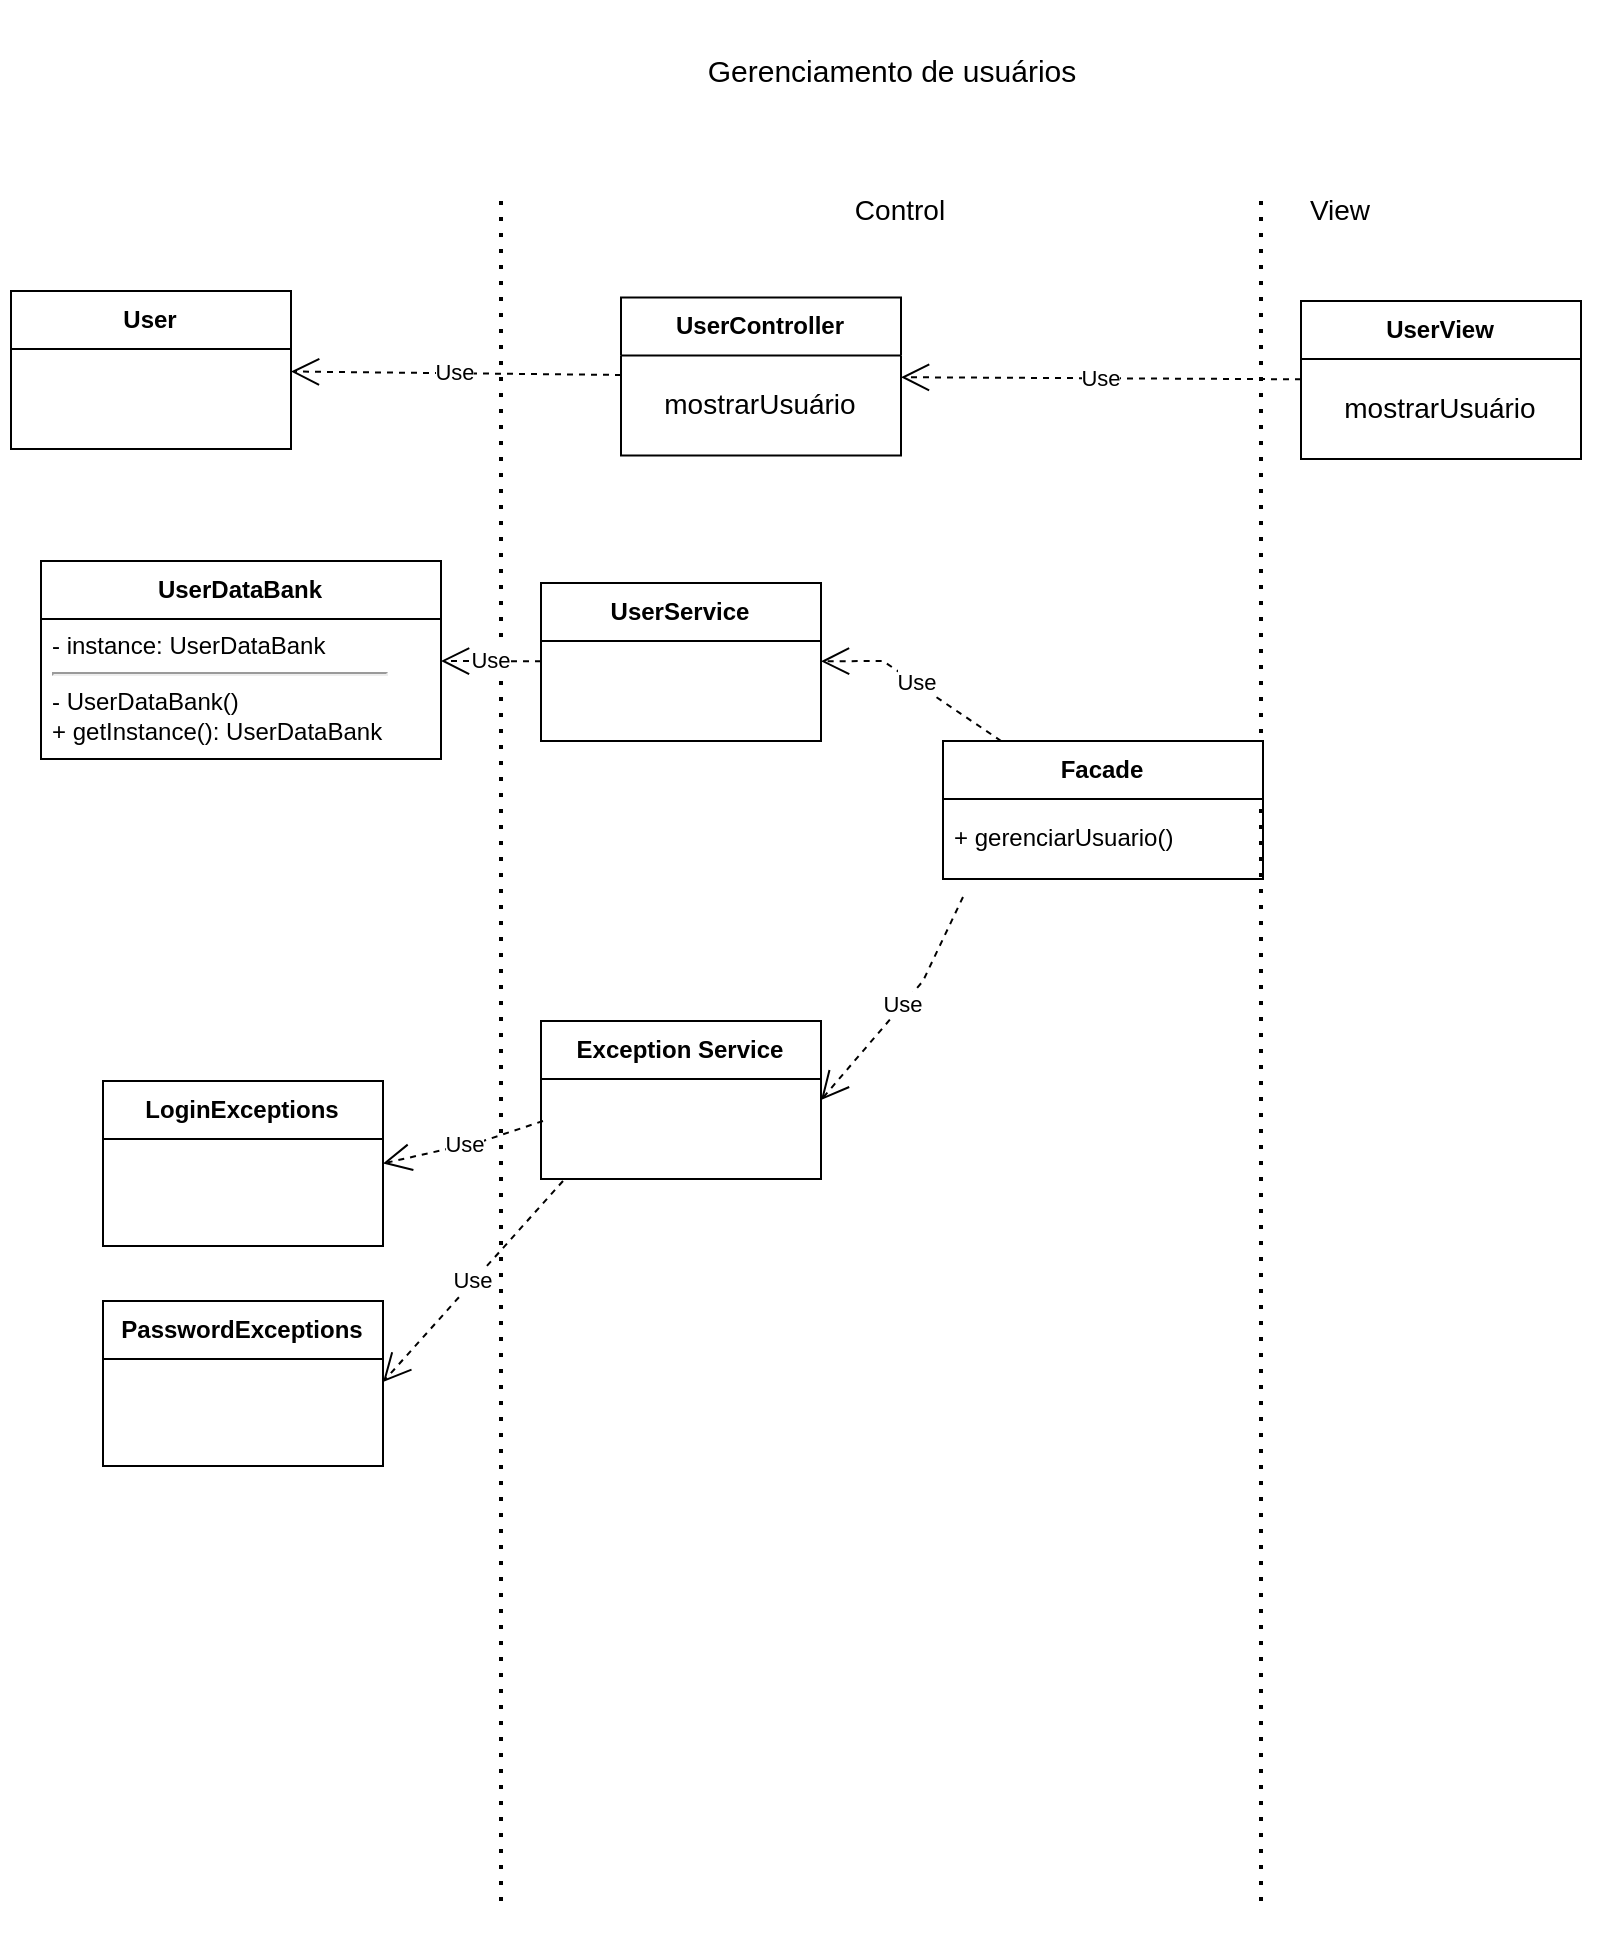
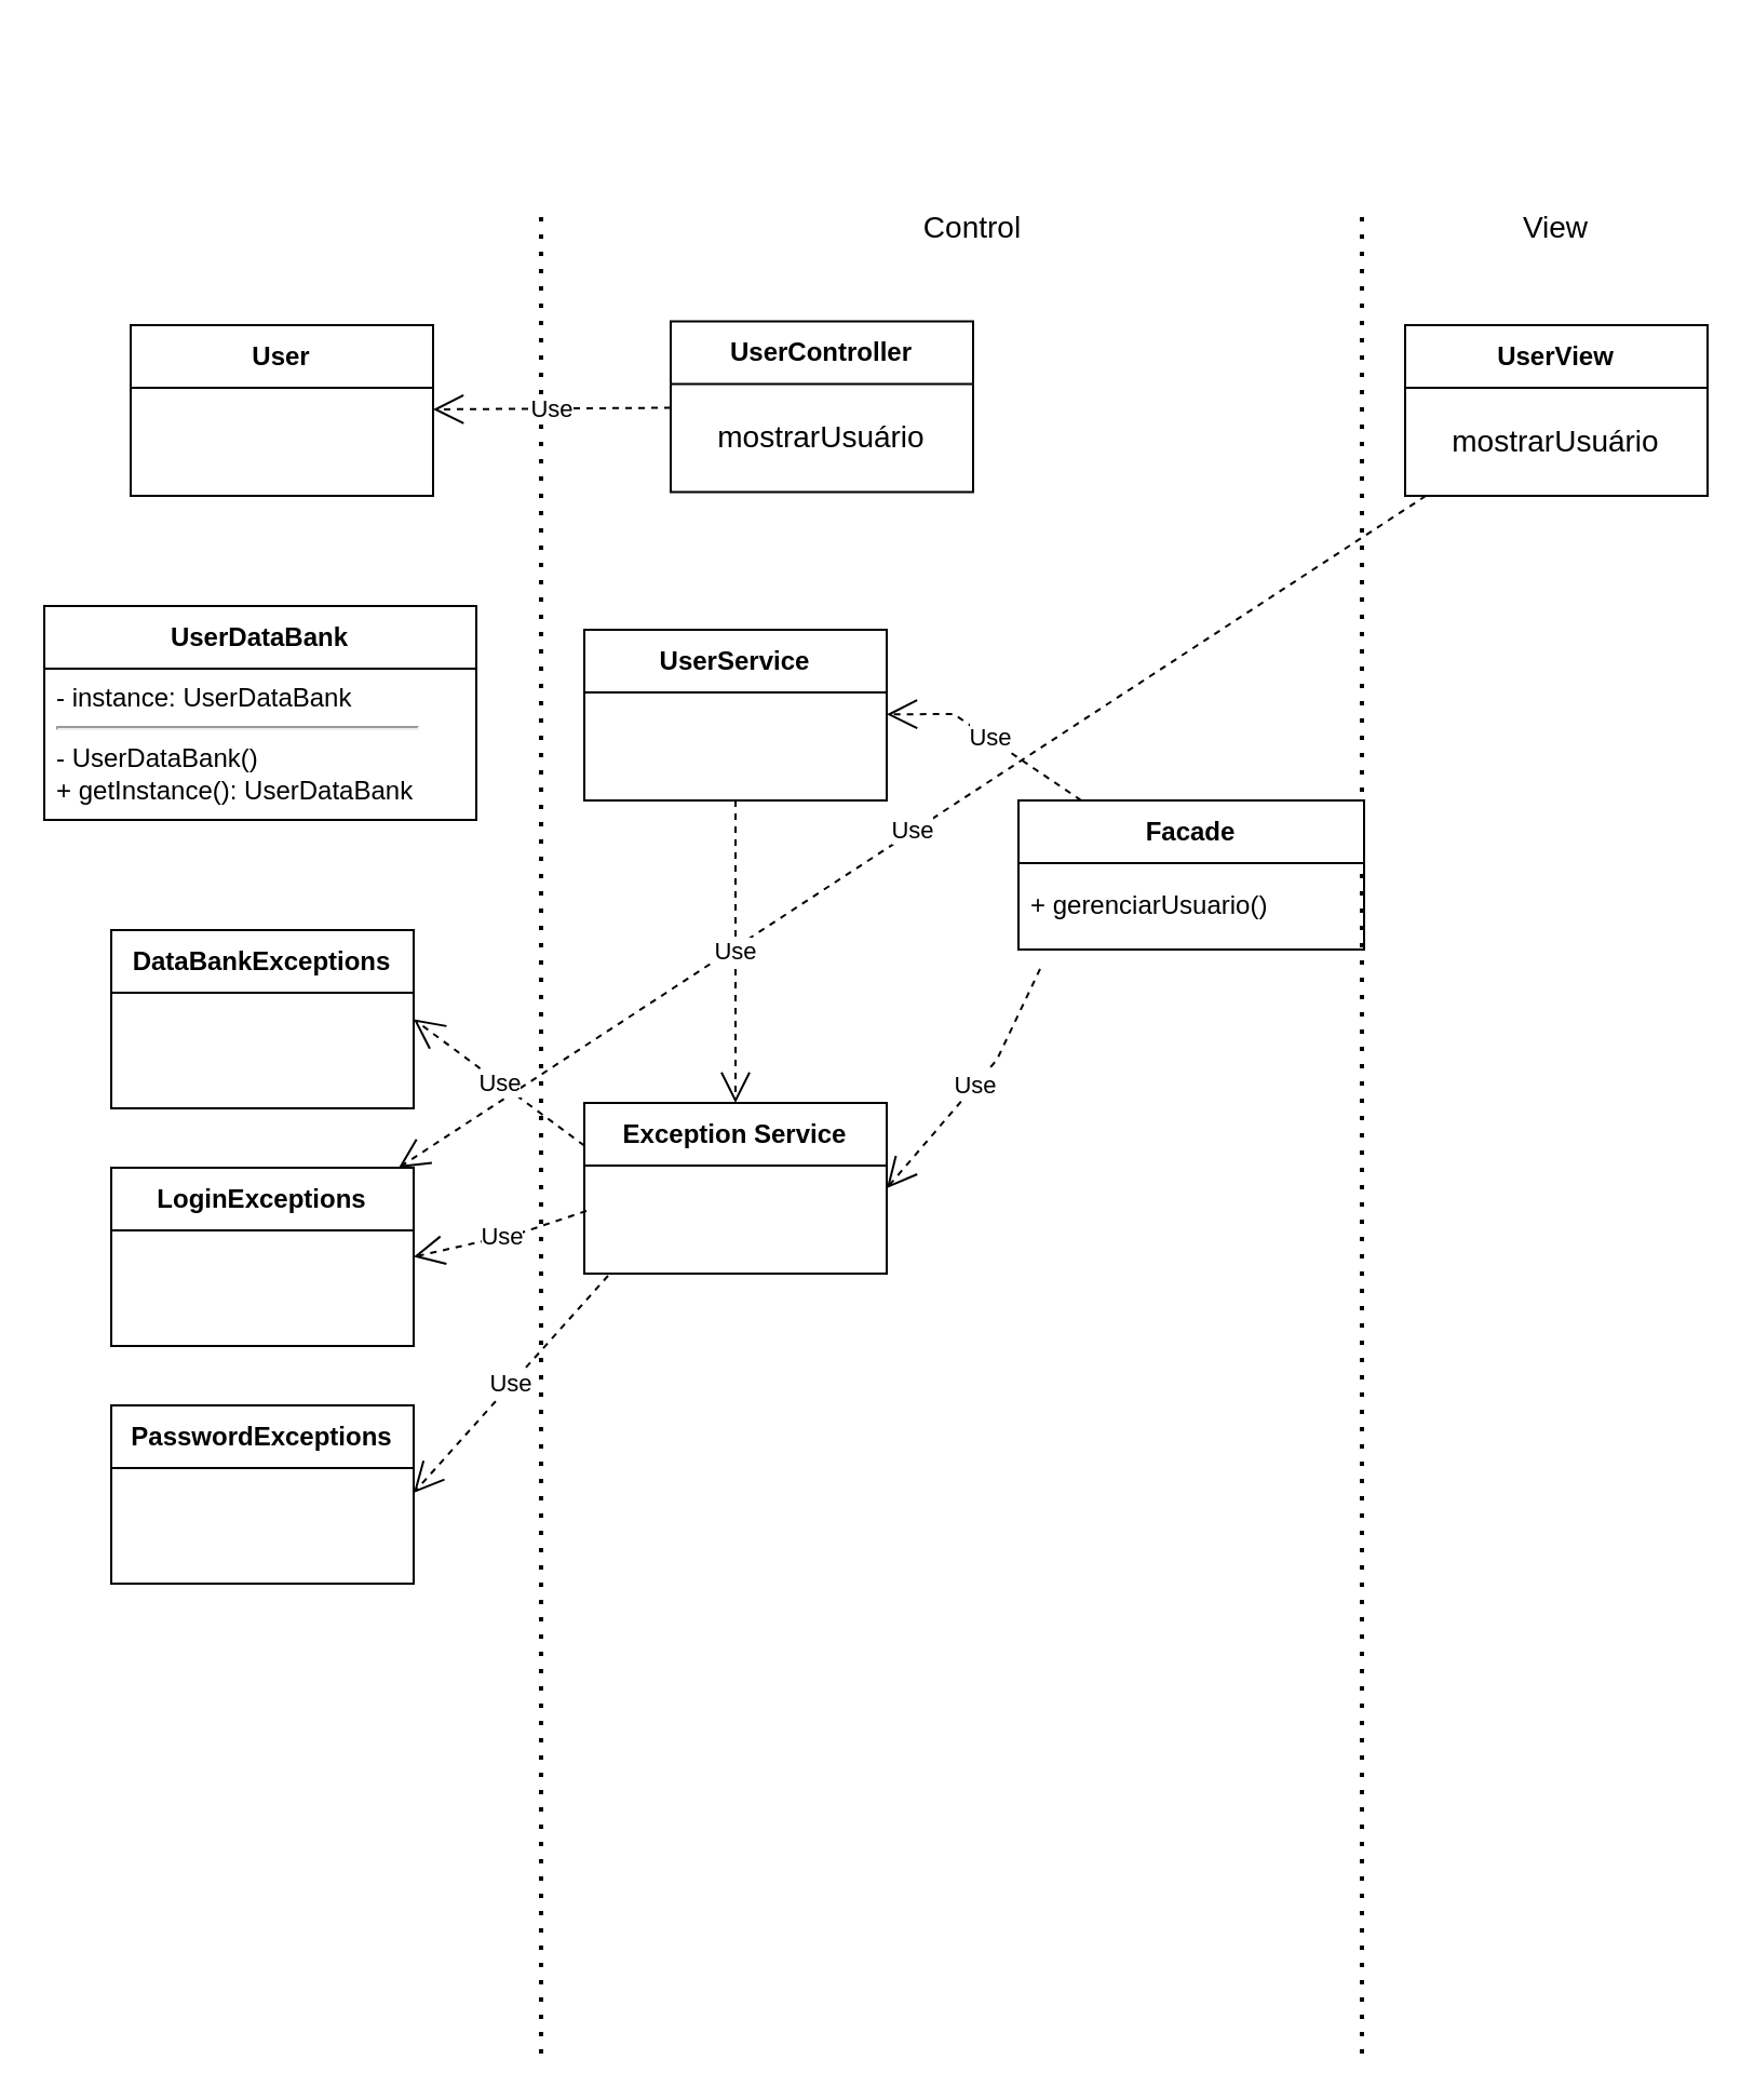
  <mxCell id="0" />
  <mxCell id="1" parent="0" />
- <mxCell id="2" value="User" style="swimlane;fontStyle=1;align=center;verticalAlign=middle;childLayout=stackLayout;horizontal=1;startSize=29;horizontalStack=0;resizeParent=1;resizeParentMax=0;resizeLast=0;collapsible=0;marginBottom=0;html=1;whiteSpace=wrap;" parent="1" vertex="1"><mxGeometry x="5" y="145" width="140" height="79" as="geometry" /></mxCell>
+ <mxCell id="2" value="User" style="swimlane;fontStyle=1;align=center;verticalAlign=middle;childLayout=stackLayout;horizontal=1;startSize=29;horizontalStack=0;resizeParent=1;resizeParentMax=0;resizeLast=0;collapsible=0;marginBottom=0;html=1;whiteSpace=wrap;" parent="1" vertex="1"><mxGeometry x="60" y="150" width="140" height="79" as="geometry" /></mxCell>
  <mxCell id="3" value="UserView" style="swimlane;fontStyle=1;align=center;verticalAlign=middle;childLayout=stackLayout;horizontal=1;startSize=29;horizontalStack=0;resizeParent=1;resizeParentMax=0;resizeLast=0;collapsible=0;marginBottom=0;html=1;whiteSpace=wrap;" parent="1" vertex="1"><mxGeometry x="650" y="150" width="140" height="79" as="geometry" /></mxCell>
  <mxCell id="4" value="mostrarUsuário" style="text;html=1;align=center;verticalAlign=middle;whiteSpace=wrap;rounded=0;fontSize=14;" parent="3" vertex="1"><mxGeometry y="29" width="140" height="50" as="geometry" /></mxCell>
  <mxCell id="5" value="UserDataBank" style="swimlane;fontStyle=1;align=center;verticalAlign=middle;childLayout=stackLayout;horizontal=1;startSize=29;horizontalStack=0;resizeParent=1;resizeParentMax=0;resizeLast=0;collapsible=0;marginBottom=0;html=1;whiteSpace=wrap;" parent="1" vertex="1"><mxGeometry x="20" y="280" width="200" height="99" as="geometry" /></mxCell>
  <mxCell id="6" value="- instance: UserDataBank&amp;nbsp;&lt;hr&gt;- UserDataBank()&lt;br&gt;+ getInstance(): UserDataBank&amp;nbsp;" style="text;html=1;align=left;verticalAlign=middle;spacingLeft=4;resizable=0;points=[];autosize=1;strokeColor=none;fillColor=none;" parent="5" vertex="1"><mxGeometry y="29" width="200" height="70" as="geometry" /></mxCell>
  <mxCell id="7" value="UserService" style="swimlane;fontStyle=1;align=center;verticalAlign=middle;childLayout=stackLayout;horizontal=1;startSize=29;horizontalStack=0;resizeParent=1;resizeParentMax=0;resizeLast=0;collapsible=0;marginBottom=0;html=1;whiteSpace=wrap;" parent="1" vertex="1"><mxGeometry x="270" y="291" width="140" height="79" as="geometry" /></mxCell>
  <mxCell id="8" value="UserController" style="swimlane;fontStyle=1;align=center;verticalAlign=middle;childLayout=stackLayout;horizontal=1;startSize=29;horizontalStack=0;resizeParent=1;resizeParentMax=0;resizeLast=0;collapsible=0;marginBottom=0;html=1;whiteSpace=wrap;" parent="1" vertex="1"><mxGeometry x="310" y="148.25" width="140" height="79" as="geometry" /></mxCell>
  <mxCell id="9" value="mostrarUsuário" style="text;html=1;align=center;verticalAlign=middle;whiteSpace=wrap;rounded=0;fontSize=14;" parent="8" vertex="1"><mxGeometry y="29" width="140" height="50" as="geometry" /></mxCell>
- <mxCell id="10" value="Gerenciamento de usuários" style="text;html=1;align=center;verticalAlign=middle;whiteSpace=wrap;rounded=0;fontSize=15;" parent="1" vertex="1"><mxGeometry x="336" y="20" width="220" height="30" as="geometry" /></mxCell>
  <mxCell id="11" value="Control" style="text;html=1;align=center;verticalAlign=middle;whiteSpace=wrap;rounded=0;fontSize=14;" parent="1" vertex="1"><mxGeometry x="420" y="90" width="60" height="30" as="geometry" /></mxCell>
- <mxCell id="12" value="View" style="text;html=1;align=center;verticalAlign=middle;whiteSpace=wrap;rounded=0;fontSize=14;" parent="1" vertex="1"><mxGeometry x="640" y="90" width="60" height="30" as="geometry" /></mxCell>
+ <mxCell id="12" value="View" style="text;html=1;align=center;verticalAlign=middle;whiteSpace=wrap;rounded=0;fontSize=14;" parent="1" vertex="1"><mxGeometry x="690" y="90" width="60" height="30" as="geometry" /></mxCell>
  <mxCell id="13" value="LoginExceptions" style="swimlane;fontStyle=1;align=center;verticalAlign=middle;childLayout=stackLayout;horizontal=1;startSize=29;horizontalStack=0;resizeParent=1;resizeParentMax=0;resizeLast=0;collapsible=0;marginBottom=0;html=1;whiteSpace=wrap;" parent="1" vertex="1"><mxGeometry x="51" y="540" width="140" height="82.5" as="geometry" /></mxCell>
  <mxCell id="14" value="PasswordExceptions" style="swimlane;fontStyle=1;align=center;verticalAlign=middle;childLayout=stackLayout;horizontal=1;startSize=29;horizontalStack=0;resizeParent=1;resizeParentMax=0;resizeLast=0;collapsible=0;marginBottom=0;html=1;whiteSpace=wrap;" parent="1" vertex="1"><mxGeometry x="51" y="650" width="140" height="82.5" as="geometry" /></mxCell>
+ <mxCell id="15" value="DataBankExceptions" style="swimlane;fontStyle=1;align=center;verticalAlign=middle;childLayout=stackLayout;horizontal=1;startSize=29;horizontalStack=0;resizeParent=1;resizeParentMax=0;resizeLast=0;collapsible=0;marginBottom=0;html=1;whiteSpace=wrap;" parent="1" vertex="1"><mxGeometry x="51" y="430" width="140" height="82.5" as="geometry" /></mxCell>
  <mxCell id="16" value="" style="endArrow=none;dashed=1;html=1;dashPattern=1 3;strokeWidth=2;" parent="1" edge="1"><mxGeometry width="50" height="50" relative="1" as="geometry"><mxPoint x="250" y="950" as="sourcePoint" /><mxPoint x="250" y="100" as="targetPoint" /></mxGeometry></mxCell>
  <mxCell id="17" value="" style="endArrow=none;dashed=1;html=1;dashPattern=1 3;strokeWidth=2;" parent="1" edge="1"><mxGeometry width="50" height="50" relative="1" as="geometry"><mxPoint x="630" y="950" as="sourcePoint" /><mxPoint x="630" y="100" as="targetPoint" /></mxGeometry></mxCell>
  <mxCell id="18" value="Facade" style="swimlane;fontStyle=1;align=center;verticalAlign=middle;childLayout=stackLayout;horizontal=1;startSize=29;horizontalStack=0;resizeParent=1;resizeParentMax=0;resizeLast=0;collapsible=0;marginBottom=0;html=1;whiteSpace=wrap;" parent="1" vertex="1"><mxGeometry x="471" y="370" width="160" height="69" as="geometry" /></mxCell>
  <mxCell id="19" value="+ gerenciarUsuario()" style="text;html=1;align=left;verticalAlign=middle;spacingLeft=4;resizable=0;points=[];autosize=1;strokeColor=none;fillColor=none;" parent="18" vertex="1"><mxGeometry y="29" width="160" height="40" as="geometry" /></mxCell>
  <mxCell id="20" value="Use" style="endArrow=open;endSize=12;dashed=1;html=1;rounded=0;" parent="1" source="8" target="2" edge="1"><mxGeometry width="160" relative="1" as="geometry"><mxPoint x="440" y="188" as="sourcePoint" /><mxPoint x="470" y="188" as="targetPoint" /></mxGeometry></mxCell>
- <mxCell id="21" value="Use" style="endArrow=open;endSize=12;dashed=1;html=1;rounded=0;" parent="1" source="3" target="8" edge="1"><mxGeometry width="160" relative="1" as="geometry"><mxPoint x="531" y="190" as="sourcePoint" /><mxPoint x="440" y="190" as="targetPoint" /></mxGeometry></mxCell>
+ <mxCell id="21" value="Use" style="endArrow=open;endSize=12;dashed=1;html=1;rounded=0;" parent="1" source="3" target="13" edge="1"><mxGeometry width="160" relative="1" as="geometry"><mxPoint x="531" y="190" as="sourcePoint" /><mxPoint x="440" y="190" as="targetPoint" /></mxGeometry></mxCell>
  <mxCell id="22" value="Use" style="endArrow=open;endSize=12;dashed=1;html=1;rounded=0;" parent="1" source="18" target="7" edge="1"><mxGeometry width="160" relative="1" as="geometry"><mxPoint x="470" y="250" as="sourcePoint" /><mxPoint x="410" y="300" as="targetPoint" /><Array as="points"><mxPoint x="441" y="330" /></Array></mxGeometry></mxCell>
- <mxCell id="23" value="Use" style="endArrow=open;endSize=12;dashed=1;html=1;rounded=0;" parent="1" source="7" target="5" edge="1"><mxGeometry width="160" relative="1" as="geometry"><mxPoint x="280" y="340" as="sourcePoint" /><mxPoint x="240" y="370" as="targetPoint" /></mxGeometry></mxCell>
+ <mxCell id="23" value="Use" style="endArrow=open;endSize=12;dashed=1;html=1;rounded=0;" parent="1" source="7" target="24" edge="1"><mxGeometry width="160" relative="1" as="geometry"><mxPoint x="280" y="340" as="sourcePoint" /><mxPoint x="240" y="370" as="targetPoint" /></mxGeometry></mxCell>
  <mxCell id="24" value="Exception Service" style="swimlane;fontStyle=1;align=center;verticalAlign=middle;childLayout=stackLayout;horizontal=1;startSize=29;horizontalStack=0;resizeParent=1;resizeParentMax=0;resizeLast=0;collapsible=0;marginBottom=0;html=1;whiteSpace=wrap;" vertex="1" parent="1"><mxGeometry x="270" y="510" width="140" height="79" as="geometry" /></mxCell>
  <mxCell id="25" value="Use" style="endArrow=open;endSize=12;dashed=1;html=1;rounded=0;entryX=1;entryY=0.5;entryDx=0;entryDy=0;" edge="1" parent="1" target="13"><mxGeometry width="160" relative="1" as="geometry"><mxPoint x="271" y="560" as="sourcePoint" /><mxPoint x="191" y="550" as="targetPoint" /><Array as="points"><mxPoint x="241" y="570" /></Array></mxGeometry></mxCell>
  <mxCell id="26" value="Use" style="endArrow=open;endSize=12;dashed=1;html=1;rounded=0;entryX=1;entryY=0.5;entryDx=0;entryDy=0;" edge="1" parent="1"><mxGeometry width="160" relative="1" as="geometry"><mxPoint x="281" y="590" as="sourcePoint" /><mxPoint x="191" y="690.5" as="targetPoint" /><Array as="points" /></mxGeometry></mxCell>
  <mxCell id="27" value="Use" style="endArrow=open;endSize=12;dashed=1;html=1;rounded=0;entryX=1;entryY=0.5;entryDx=0;entryDy=0;" edge="1" parent="1" target="24"><mxGeometry width="160" relative="1" as="geometry"><mxPoint x="481" y="448" as="sourcePoint" /><mxPoint x="420" y="457" as="targetPoint" /><Array as="points"><mxPoint x="461" y="490" /></Array></mxGeometry></mxCell>
+ <mxCell id="28" value="Use" style="endArrow=open;endSize=12;dashed=1;html=1;rounded=0;entryX=1;entryY=0.5;entryDx=0;entryDy=0;exitX=0;exitY=0.25;exitDx=0;exitDy=0;" edge="1" parent="1" source="24" target="15"><mxGeometry width="160" relative="1" as="geometry"><mxPoint x="281" y="570" as="sourcePoint" /><mxPoint x="201" y="591" as="targetPoint" /><Array as="points" /></mxGeometry></mxCell>
